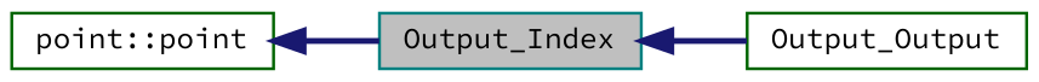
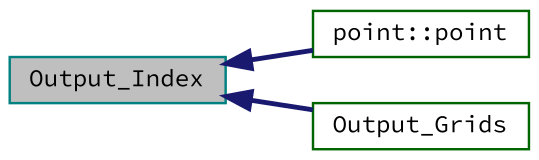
  digraph {
    fontname="Source Code Pro"
    rankdir=LR
    node [color=darkgreen fillcolor=white fontname="Source Code Pro" fontsize=10 shape=record style=filled]
    edge [color=midnightblue dir=back fontname="Source Code Pro" fontsize=10 labelfontname=Helvetica labelfontsize=10 style=bold]
    n1 [color=teal fillcolor=grey75 fontcolor=black height=0.2 label=Output_Index width=0.4]
    n2 [height=0.2 label="point::point" width=0.4]
-   n3 [height=0.2 label=Output_Output width=0.4]
-   n2 -> n1
+   n3 [height=0.2 label=Output_Grids width=0.4]
+   n1 -> n2
    n1 -> n3
  }
